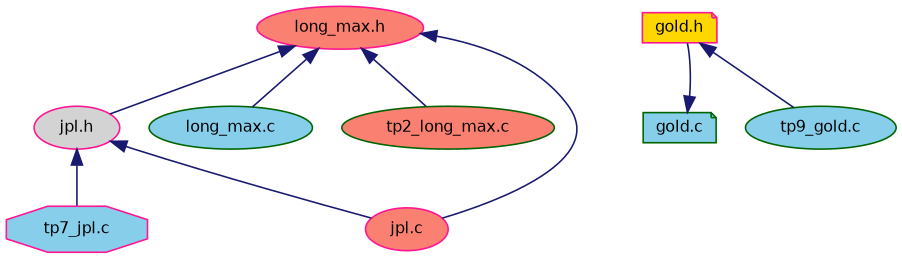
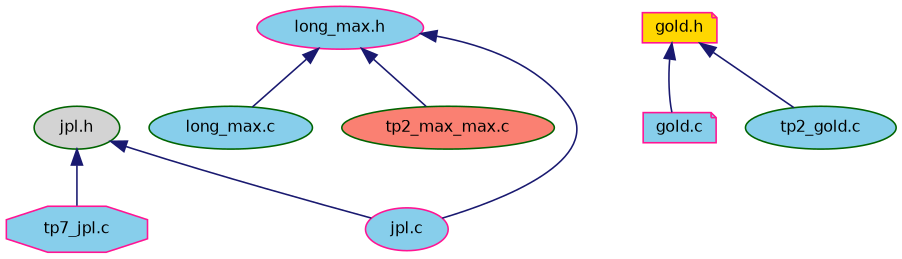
  digraph {
    node [color=darkgreen fillcolor=skyblue fontname=Helvetica fontsize=10 shape=ellipse style=filled]
    edge [color=midnightblue dir=back fontname=Helvetica fontsize=10 labelfontname=Helvetica labelfontsize=10 style=solid]
-   n1 [color=deeppink fillcolor=salmon fontcolor=black height=0.2 label="long_max.h" width=0.4]
-   n2 [color=deeppink fillcolor=lightgrey height=0.2 label="jpl.h" width=0.4]
+   n1 [color=deeppink fontcolor=black height=0.2 label="long_max.h" width=0.4]
+   n2 [fillcolor=lightgrey height=0.2 label="jpl.h" width=0.4]
    n3 [height=0.2 label="long_max.c" width=0.4]
-   n4 [fillcolor=salmon height=0.2 label="tp2_long_max.c" width=0.4]
-   n5 [color=deeppink fillcolor=salmon height=0.2 label="jpl.c" width=0.4]
+   n4 [fillcolor=salmon height=0.2 label="tp2_max_max.c" width=0.4]
+   n5 [color=deeppink height=0.2 label="jpl.c" width=0.4]
    n6 [color=deeppink fillcolor=gold height=0.2 label="gold.h" shape=note width=0.4]
-   n7 [height=0.2 label="gold.c" shape=note width=0.4]
-   n8 [height=0.2 label="tp9_gold.c" width=0.4]
+   n7 [color=deeppink height=0.2 label="gold.c" shape=note width=0.4]
+   n8 [height=0.2 label="tp2_gold.c" width=0.4]
    n9 [color=deeppink height=0.2 label="tp7_jpl.c" shape=octagon width=0.4]
-   n1 -> n2
    n1 -> n3
    n1 -> n4
    n1 -> n5
    n2 -> n5
    n2 -> n9
-   n7 -> n6
+   n6 -> n7
    n6 -> n8
  }
